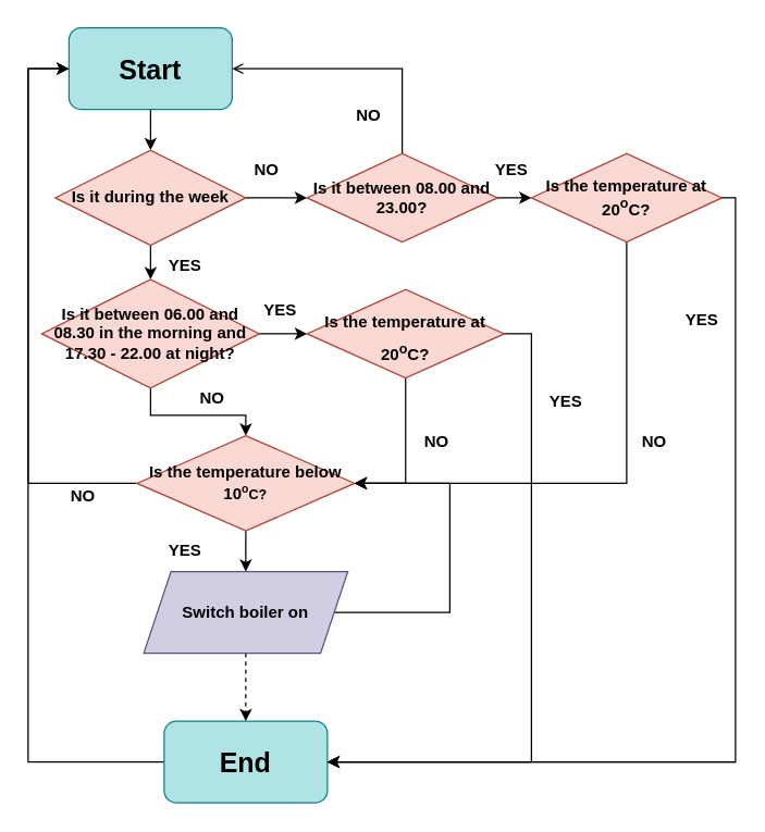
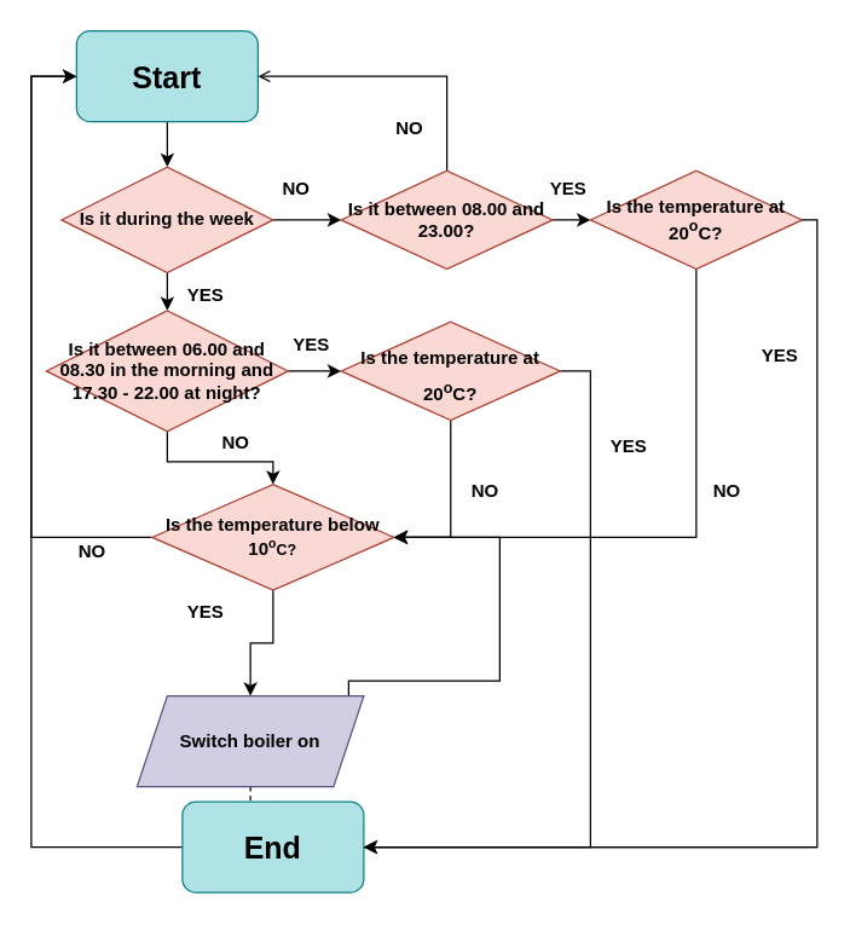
  <mxCell id="0" />
  <mxCell id="1" parent="0" />
  <mxCell id="2" value="" style="edgeStyle=orthogonalEdgeStyle;rounded=0;orthogonalLoop=1;jettySize=auto;html=1;fontSize=20;" edge="1" parent="1" source="3" target="6"><mxGeometry relative="1" as="geometry" /></mxCell>
  <mxCell id="3" value="&lt;b&gt;&lt;font style=&quot;font-size: 20px;&quot;&gt;Start&lt;/font&gt;&lt;/b&gt;" style="rounded=1;whiteSpace=wrap;html=1;fillColor=#b0e3e6;strokeColor=#0e8088;" vertex="1" parent="1"><mxGeometry x="50" y="20" width="120" height="60" as="geometry" /></mxCell>
  <mxCell id="4" value="" style="edgeStyle=orthogonalEdgeStyle;rounded=0;orthogonalLoop=1;jettySize=auto;html=1;fontSize=20;" edge="1" parent="1" source="6" target="9"><mxGeometry relative="1" as="geometry" /></mxCell>
  <mxCell id="5" value="" style="edgeStyle=orthogonalEdgeStyle;rounded=0;orthogonalLoop=1;jettySize=auto;html=1;fontSize=20;" edge="1" parent="1" source="6" target="15"><mxGeometry relative="1" as="geometry" /></mxCell>
  <mxCell id="6" value="&lt;b&gt;Is it during the week&lt;/b&gt;" style="rhombus;whiteSpace=wrap;html=1;fillColor=#fad9d5;strokeColor=#ae4132;rounded=1;arcSize=0;" vertex="1" parent="1"><mxGeometry x="40" y="110" width="140" height="70" as="geometry" /></mxCell>
  <mxCell id="7" value="" style="edgeStyle=orthogonalEdgeStyle;rounded=0;orthogonalLoop=1;jettySize=auto;html=1;fontSize=20;" edge="1" parent="1" source="9" target="12"><mxGeometry relative="1" as="geometry" /></mxCell>
  <mxCell id="8" value="" style="edgeStyle=orthogonalEdgeStyle;rounded=0;orthogonalLoop=1;jettySize=auto;html=1;fontSize=20;entryX=0;entryY=0.5;entryDx=0;entryDy=0;" edge="1" parent="1" source="9" target="26"><mxGeometry relative="1" as="geometry"><mxPoint x="220" y="245" as="targetPoint" /></mxGeometry></mxCell>
  <mxCell id="9" value="&lt;b&gt;Is it between 06.00 and 08.30 in the morning and 17.30 - 22.00 at night?&lt;/b&gt;" style="rhombus;whiteSpace=wrap;html=1;fillColor=#fad9d5;strokeColor=#ae4132;rounded=1;arcSize=0;" vertex="1" parent="1"><mxGeometry x="30" y="205" width="160" height="80" as="geometry" /></mxCell>
  <mxCell id="10" value="" style="edgeStyle=orthogonalEdgeStyle;rounded=0;orthogonalLoop=1;jettySize=auto;html=1;fontSize=20;" edge="1" parent="1" source="12" target="19"><mxGeometry relative="1" as="geometry" /></mxCell>
  <mxCell id="11" value="" style="edgeStyle=orthogonalEdgeStyle;rounded=0;orthogonalLoop=1;jettySize=auto;html=1;fontFamily=Helvetica;fontSize=12;fontColor=default;entryX=0;entryY=0.5;entryDx=0;entryDy=0;" edge="1" parent="1" source="12" target="3"><mxGeometry relative="1" as="geometry"><mxPoint x="30" y="50" as="targetPoint" /><Array as="points"><mxPoint x="20" y="355" /><mxPoint x="20" y="50" /></Array></mxGeometry></mxCell>
  <mxCell id="12" value="&lt;b&gt;Is the temperature below 10&lt;font size=&quot;1&quot;&gt;&lt;sup&gt;o&lt;/sup&gt;C?&lt;/font&gt;&lt;/b&gt;" style="rhombus;whiteSpace=wrap;html=1;fillColor=#fad9d5;strokeColor=#ae4132;rounded=1;arcSize=0;" vertex="1" parent="1"><mxGeometry x="100" y="320" width="160" height="70" as="geometry" /></mxCell>
  <mxCell id="13" value="" style="edgeStyle=orthogonalEdgeStyle;rounded=0;orthogonalLoop=1;jettySize=auto;html=1;fontSize=20;entryX=0;entryY=0.5;entryDx=0;entryDy=0;" edge="1" parent="1" source="15" target="30"><mxGeometry relative="1" as="geometry"><mxPoint x="390.018" y="144.947" as="targetPoint" /></mxGeometry></mxCell>
  <mxCell id="14" value="" style="edgeStyle=orthogonalEdgeStyle;rounded=0;orthogonalLoop=1;jettySize=auto;html=1;fontFamily=Helvetica;fontSize=12;fontColor=default;entryX=1;entryY=0.5;entryDx=0;entryDy=0;endArrow=open;" edge="1" parent="1" source="15" target="3"><mxGeometry relative="1" as="geometry"><mxPoint x="295" y="30" as="targetPoint" /><Array as="points"><mxPoint x="295" y="50" /></Array></mxGeometry></mxCell>
  <mxCell id="15" value="&lt;b&gt;Is it between 08.00 and 23.00?&lt;/b&gt;" style="rhombus;whiteSpace=wrap;html=1;fillColor=#fad9d5;strokeColor=#ae4132;rounded=1;arcSize=0;" vertex="1" parent="1"><mxGeometry x="225" y="112.5" width="140" height="65" as="geometry" /></mxCell>
  <mxCell id="16" style="edgeStyle=orthogonalEdgeStyle;rounded=0;orthogonalLoop=1;jettySize=auto;html=1;fontFamily=Helvetica;fontSize=12;fontColor=default;entryX=1;entryY=0.5;entryDx=0;entryDy=0;exitX=0.5;exitY=1;exitDx=0;exitDy=0;" edge="1" parent="1" source="26" target="12"><mxGeometry relative="1" as="geometry"><mxPoint x="420" y="360" as="targetPoint" /><mxPoint x="360" y="245" as="sourcePoint" /><Array as="points"><mxPoint x="298" y="355" /></Array></mxGeometry></mxCell>
  <mxCell id="17" value="" style="edgeStyle=orthogonalEdgeStyle;rounded=0;orthogonalLoop=1;jettySize=auto;html=1;fontSize=20;dashed=1;" edge="1" parent="1" source="19" target="37"><mxGeometry relative="1" as="geometry" /></mxCell>
  <mxCell id="18" style="edgeStyle=orthogonalEdgeStyle;rounded=0;orthogonalLoop=1;jettySize=auto;html=1;exitX=1;exitY=0.5;exitDx=0;exitDy=0;fontFamily=Helvetica;fontSize=12;fontColor=default;entryX=1;entryY=0.5;entryDx=0;entryDy=0;" edge="1" parent="1" source="19" target="12"><mxGeometry relative="1" as="geometry"><mxPoint x="220" y="350" as="targetPoint" /><Array as="points"><mxPoint x="330" y="450" /><mxPoint x="330" y="355" /></Array></mxGeometry></mxCell>
- <mxCell id="19" value="&lt;b&gt;Switch boiler on&lt;/b&gt;" style="shape=parallelogram;perimeter=parallelogramPerimeter;whiteSpace=wrap;html=1;fixedSize=1;fillColor=#d0cee2;strokeColor=#56517e;rounded=1;arcSize=0;" vertex="1" parent="1"><mxGeometry x="105" y="420" width="150" height="60" as="geometry" /></mxCell>
+ <mxCell id="19" value="&lt;b&gt;Switch boiler on&lt;/b&gt;" style="shape=parallelogram;perimeter=parallelogramPerimeter;whiteSpace=wrap;html=1;fixedSize=1;fillColor=#d0cee2;strokeColor=#56517e;rounded=1;arcSize=0;" vertex="1" parent="1"><mxGeometry x="90" y="460" width="150" height="60" as="geometry" /></mxCell>
  <mxCell id="20" style="edgeStyle=orthogonalEdgeStyle;rounded=0;orthogonalLoop=1;jettySize=auto;html=1;exitX=0;exitY=0.5;exitDx=0;exitDy=0;fontFamily=Helvetica;fontSize=12;fontColor=default;entryX=0;entryY=0.5;entryDx=0;entryDy=0;" edge="1" parent="1" source="37" target="3"><mxGeometry relative="1" as="geometry"><mxPoint x="30" y="80" as="targetPoint" /><Array as="points"><mxPoint x="20" y="560" /><mxPoint x="20" y="50" /></Array></mxGeometry></mxCell>
  <mxCell id="21" style="edgeStyle=orthogonalEdgeStyle;rounded=0;orthogonalLoop=1;jettySize=auto;html=1;exitX=1;exitY=0.5;exitDx=0;exitDy=0;fontSize=20;startArrow=none;entryX=1;entryY=0.5;entryDx=0;entryDy=0;" edge="1" parent="1" source="37" target="37"><mxGeometry relative="1" as="geometry"><mxPoint x="520" y="145" as="sourcePoint" /><mxPoint x="170" y="560" as="targetPoint" /><Array as="points"><mxPoint x="540" y="560" /><mxPoint x="540" y="560" /></Array></mxGeometry></mxCell>
  <mxCell id="22" value="&lt;b&gt;YES&lt;/b&gt;" style="text;html=1;align=center;verticalAlign=middle;resizable=0;points=[];autosize=1;strokeColor=none;fillColor=none;fontSize=12;fontFamily=Helvetica;fontColor=default;" vertex="1" parent="1"><mxGeometry x="110" y="180" width="50" height="30" as="geometry" /></mxCell>
  <mxCell id="23" value="&lt;b&gt;YES&lt;/b&gt;" style="text;html=1;align=center;verticalAlign=middle;resizable=0;points=[];autosize=1;strokeColor=none;fillColor=none;fontSize=12;fontFamily=Helvetica;fontColor=default;" vertex="1" parent="1"><mxGeometry x="110" y="390" width="50" height="30" as="geometry" /></mxCell>
  <mxCell id="24" value="&lt;b&gt;NO&lt;/b&gt;" style="text;html=1;align=center;verticalAlign=middle;resizable=0;points=[];autosize=1;strokeColor=none;fillColor=none;fontSize=12;fontFamily=Helvetica;fontColor=default;" vertex="1" parent="1"><mxGeometry x="175" y="110" width="40" height="30" as="geometry" /></mxCell>
  <mxCell id="25" style="edgeStyle=orthogonalEdgeStyle;rounded=0;orthogonalLoop=1;jettySize=auto;html=1;exitX=1;exitY=0.5;exitDx=0;exitDy=0;fontFamily=Helvetica;fontSize=12;fontColor=default;entryX=1;entryY=0.5;entryDx=0;entryDy=0;" edge="1" parent="1" source="26" target="37"><mxGeometry relative="1" as="geometry"><mxPoint x="200" y="530" as="targetPoint" /></mxGeometry></mxCell>
  <mxCell id="26" value="&lt;font style=&quot;font-size: 12px;&quot;&gt;&lt;b&gt;Is the temperature at 20&lt;sup&gt;o&lt;/sup&gt;C?&lt;/b&gt;&lt;/font&gt;" style="rhombus;whiteSpace=wrap;html=1;rounded=1;strokeColor=#ae4132;fontFamily=Helvetica;fontSize=20;fontColor=default;fillColor=#fad9d5;arcSize=0;" vertex="1" parent="1"><mxGeometry x="225" y="212.5" width="145" height="65" as="geometry" /></mxCell>
  <mxCell id="27" value="&lt;b&gt;YES&lt;/b&gt;" style="text;html=1;align=center;verticalAlign=middle;resizable=0;points=[];autosize=1;strokeColor=none;fillColor=none;fontSize=12;fontFamily=Helvetica;fontColor=default;" vertex="1" parent="1"><mxGeometry x="390" y="280" width="50" height="30" as="geometry" /></mxCell>
  <mxCell id="28" value="&lt;b&gt;YES&lt;/b&gt;" style="text;html=1;align=center;verticalAlign=middle;resizable=0;points=[];autosize=1;strokeColor=none;fillColor=none;fontSize=12;fontFamily=Helvetica;fontColor=default;" vertex="1" parent="1"><mxGeometry x="180" y="212.5" width="50" height="30" as="geometry" /></mxCell>
  <mxCell id="29" value="" style="edgeStyle=orthogonalEdgeStyle;rounded=0;orthogonalLoop=1;jettySize=auto;html=1;fontFamily=Helvetica;fontSize=12;fontColor=default;entryX=1;entryY=0.5;entryDx=0;entryDy=0;exitX=0.5;exitY=1;exitDx=0;exitDy=0;" edge="1" parent="1" source="30" target="12"><mxGeometry relative="1" as="geometry"><Array as="points"><mxPoint x="460" y="355" /></Array></mxGeometry></mxCell>
  <mxCell id="30" value="&lt;b&gt;Is the temperature at 20&lt;sup&gt;o&lt;/sup&gt;C?&lt;/b&gt;" style="rhombus;whiteSpace=wrap;html=1;rounded=1;strokeColor=#ae4132;fontFamily=Helvetica;fontSize=12;fontColor=default;fillColor=#fad9d5;arcSize=0;" vertex="1" parent="1"><mxGeometry x="390" y="112.5" width="140" height="65" as="geometry" /></mxCell>
  <mxCell id="31" value="&lt;b&gt;YES&lt;/b&gt;" style="text;html=1;align=center;verticalAlign=middle;resizable=0;points=[];autosize=1;strokeColor=none;fillColor=none;fontSize=12;fontFamily=Helvetica;fontColor=default;" vertex="1" parent="1"><mxGeometry x="490" y="220" width="50" height="30" as="geometry" /></mxCell>
  <mxCell id="32" value="&lt;b&gt;NO&lt;/b&gt;" style="text;html=1;align=center;verticalAlign=middle;resizable=0;points=[];autosize=1;strokeColor=none;fillColor=none;fontSize=12;fontFamily=Helvetica;fontColor=default;" vertex="1" parent="1"><mxGeometry x="460" y="310" width="40" height="30" as="geometry" /></mxCell>
  <mxCell id="33" value="&lt;b&gt;NO&lt;/b&gt;" style="text;html=1;align=center;verticalAlign=middle;resizable=0;points=[];autosize=1;strokeColor=none;fillColor=none;fontSize=12;fontFamily=Helvetica;fontColor=default;" vertex="1" parent="1"><mxGeometry x="300" y="310" width="40" height="30" as="geometry" /></mxCell>
  <mxCell id="34" value="&lt;b&gt;YES&lt;/b&gt;" style="text;html=1;align=center;verticalAlign=middle;resizable=0;points=[];autosize=1;strokeColor=none;fillColor=none;fontSize=12;fontFamily=Helvetica;fontColor=default;" vertex="1" parent="1"><mxGeometry x="350" y="110" width="50" height="30" as="geometry" /></mxCell>
  <mxCell id="35" value="&lt;b&gt;NO&lt;/b&gt;" style="text;html=1;align=center;verticalAlign=middle;resizable=0;points=[];autosize=1;strokeColor=none;fillColor=none;fontSize=12;fontFamily=Helvetica;fontColor=default;" vertex="1" parent="1"><mxGeometry x="250" y="70" width="40" height="30" as="geometry" /></mxCell>
  <mxCell id="36" value="&lt;b&gt;NO&lt;/b&gt;" style="text;html=1;align=center;verticalAlign=middle;resizable=0;points=[];autosize=1;strokeColor=none;fillColor=none;fontSize=12;fontFamily=Helvetica;fontColor=default;" vertex="1" parent="1"><mxGeometry x="40" y="350" width="40" height="30" as="geometry" /></mxCell>
  <mxCell id="37" value="&lt;b&gt;&lt;font style=&quot;font-size: 20px;&quot;&gt;End&lt;/font&gt;&lt;/b&gt;" style="whiteSpace=wrap;html=1;fillColor=#b0e3e6;strokeColor=#0e8088;rounded=1;arcSize=15;" vertex="1" parent="1"><mxGeometry x="120" y="530" width="120" height="60" as="geometry" /></mxCell>
  <mxCell id="38" value="" style="edgeStyle=orthogonalEdgeStyle;rounded=0;orthogonalLoop=1;jettySize=auto;html=1;exitX=1;exitY=0.5;exitDx=0;exitDy=0;fontSize=20;endArrow=none;" edge="1" parent="1" source="30" target="37"><mxGeometry relative="1" as="geometry"><mxPoint x="530" y="145" as="sourcePoint" /><mxPoint x="170" y="560" as="targetPoint" /><Array as="points"><mxPoint x="540" y="145" /><mxPoint x="540" y="560" /></Array></mxGeometry></mxCell>
  <mxCell id="39" value="&lt;b&gt;NO&lt;/b&gt;" style="text;html=1;align=center;verticalAlign=middle;resizable=0;points=[];autosize=1;strokeColor=none;fillColor=none;fontSize=12;fontFamily=Helvetica;fontColor=default;" vertex="1" parent="1"><mxGeometry x="135" y="277.5" width="40" height="30" as="geometry" /></mxCell>
